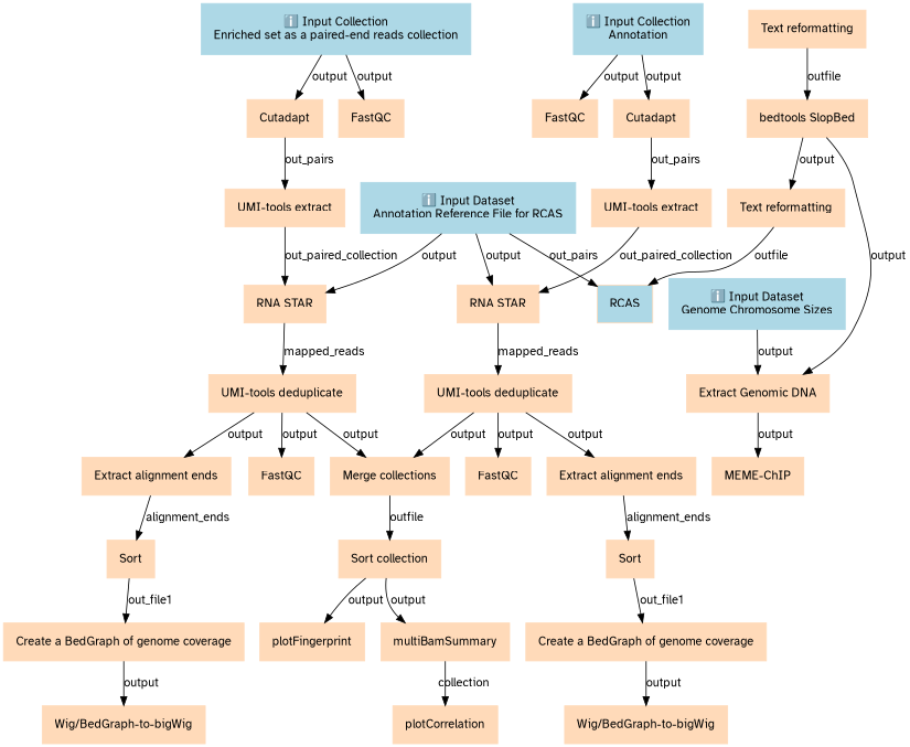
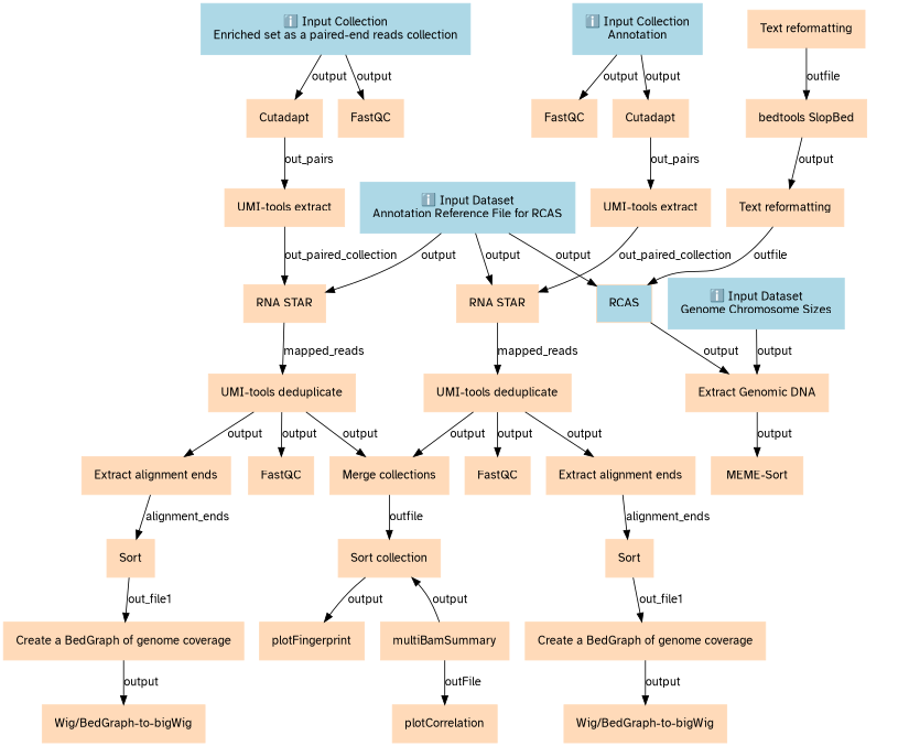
  digraph {
    node [color=peachpuff fontname="Atkinson Hyperlegible" margin="0.2,0.2" shape=box style=filled]
    edge [fontname="Atkinson Hyperlegible"]
    n1 [color=lightblue label="ℹ️ Input Collection\nAnnotation"]
    n2 [label=FastQC]
    n3 [label=Cutadapt]
    n4 [label="UMI-tools extract"]
    n5 [color=lightblue label="ℹ️ Input Collection\nEnriched set as a paired-end reads collection"]
    n6 [label=FastQC]
    n7 [label=Cutadapt]
    n8 [label="UMI-tools extract"]
    n9 [color=lightblue label="ℹ️ Input Dataset\nAnnotation Reference File for RCAS"]
    n10 [label="RNA STAR"]
    n11 [label="RNA STAR"]
    n12 [fillcolor=lightblue label=RCAS]
    n13 [label="UMI-tools deduplicate"]
    n14 [label="UMI-tools deduplicate"]
    n15 [color=lightblue label="ℹ️ Input Dataset\nGenome Chromosome Sizes"]
    n16 [label="Extract Genomic DNA"]
    n17 [label="bedtools SlopBed"]
    n18 [label="Text reformatting"]
    n19 [label="Extract alignment ends"]
    n20 [label=FastQC]
    n21 [label="Merge collections"]
    n22 [label="Extract alignment ends"]
    n23 [label=FastQC]
    n24 [label=Sort]
    n25 [label="Sort collection"]
    n26 [label=Sort]
    n27 [label="Create a BedGraph of genome coverage"]
    n28 [label="Text reformatting"]
    n29 [label=plotFingerprint]
    n30 [label=multiBamSummary]
    n31 [label="Create a BedGraph of genome coverage"]
    n32 [label="Wig/BedGraph-to-bigWig"]
    n33 [label=plotCorrelation]
    n34 [label="Wig/BedGraph-to-bigWig"]
-   n35 [label="MEME-ChIP"]
+   n35 [label="MEME-Sort"]
    n1 -> n2 [label=output]
    n1 -> n3 [label=output]
    n3 -> n4 [label=out_pairs]
    n4 -> n10 [label=out_paired_collection]
    n5 -> n6 [label=output]
    n5 -> n7 [label=output]
    n7 -> n8 [label=out_pairs]
    n8 -> n11 [label=out_paired_collection]
    n9 -> n10 [label=output]
    n9 -> n11 [label=output]
-   n9 -> n12 [label=out_pairs]
+   n9 -> n12 [label=output]
    n10 -> n13 [label=mapped_reads]
    n11 -> n14 [label=mapped_reads]
    n13 -> n19 [label=output]
    n13 -> n20 [label=output]
    n13 -> n21 [label=output]
    n14 -> n21 [label=output]
    n14 -> n22 [label=output]
    n14 -> n23 [label=output]
    n15 -> n16 [label=output]
    n16 -> n35 [label=output]
-   n17 -> n16 [label=output]
+   n12 -> n16 [label=output]
    n17 -> n18 [label=output]
    n18 -> n12 [label=outfile]
    n19 -> n24 [label=alignment_ends]
    n21 -> n25 [label=outfile]
    n22 -> n26 [label=alignment_ends]
    n24 -> n27 [label=out_file1]
    n25 -> n29 [label=output]
-   n25 -> n30 [label=output]
+   n30 -> n25 [label=output]
    n26 -> n31 [label=out_file1]
    n27 -> n32 [label=output]
    n28 -> n17 [label=outfile]
-   n30 -> n33 [label=collection]
+   n30 -> n33 [label=outFile]
    n31 -> n34 [label=output]
  }
